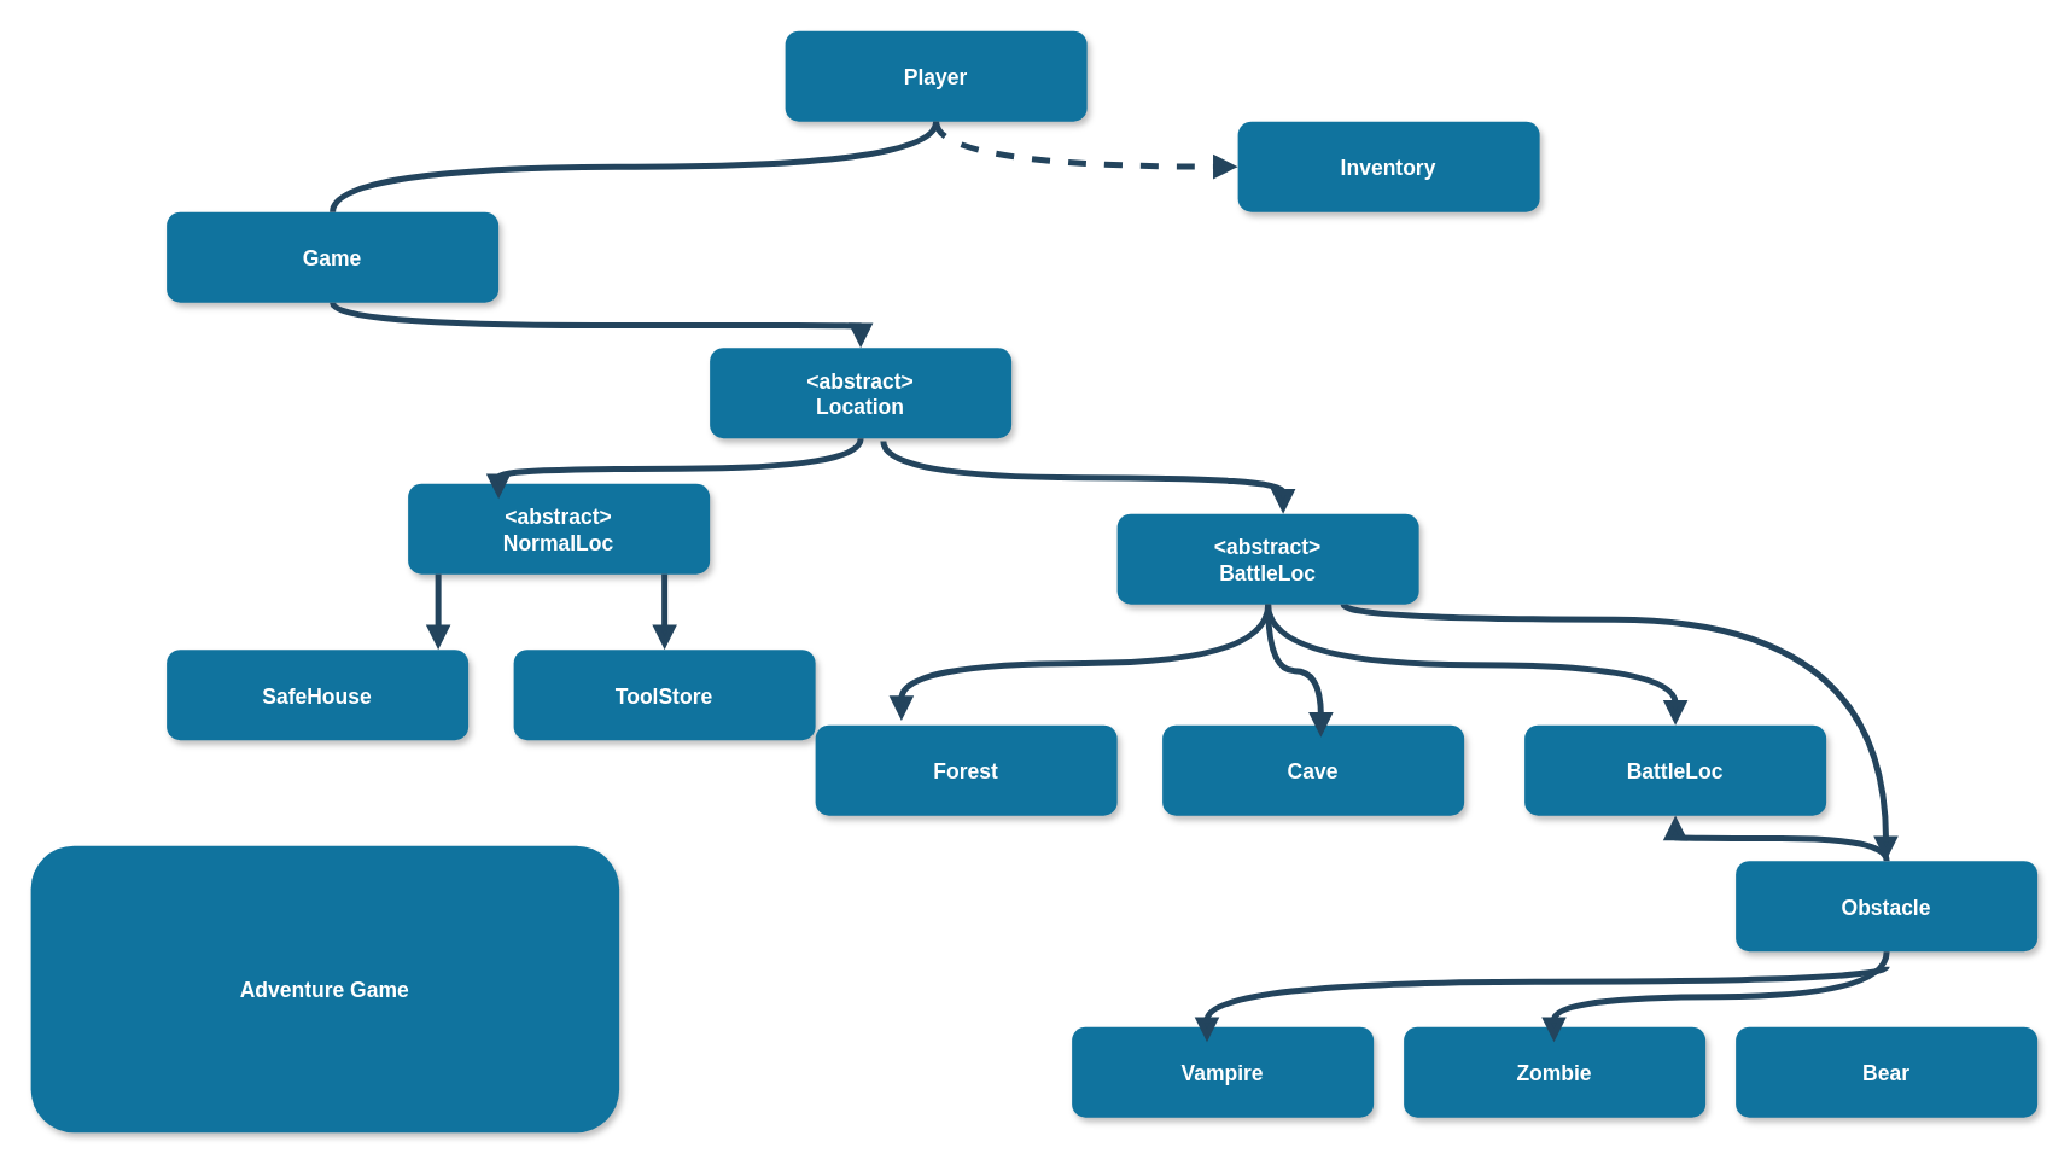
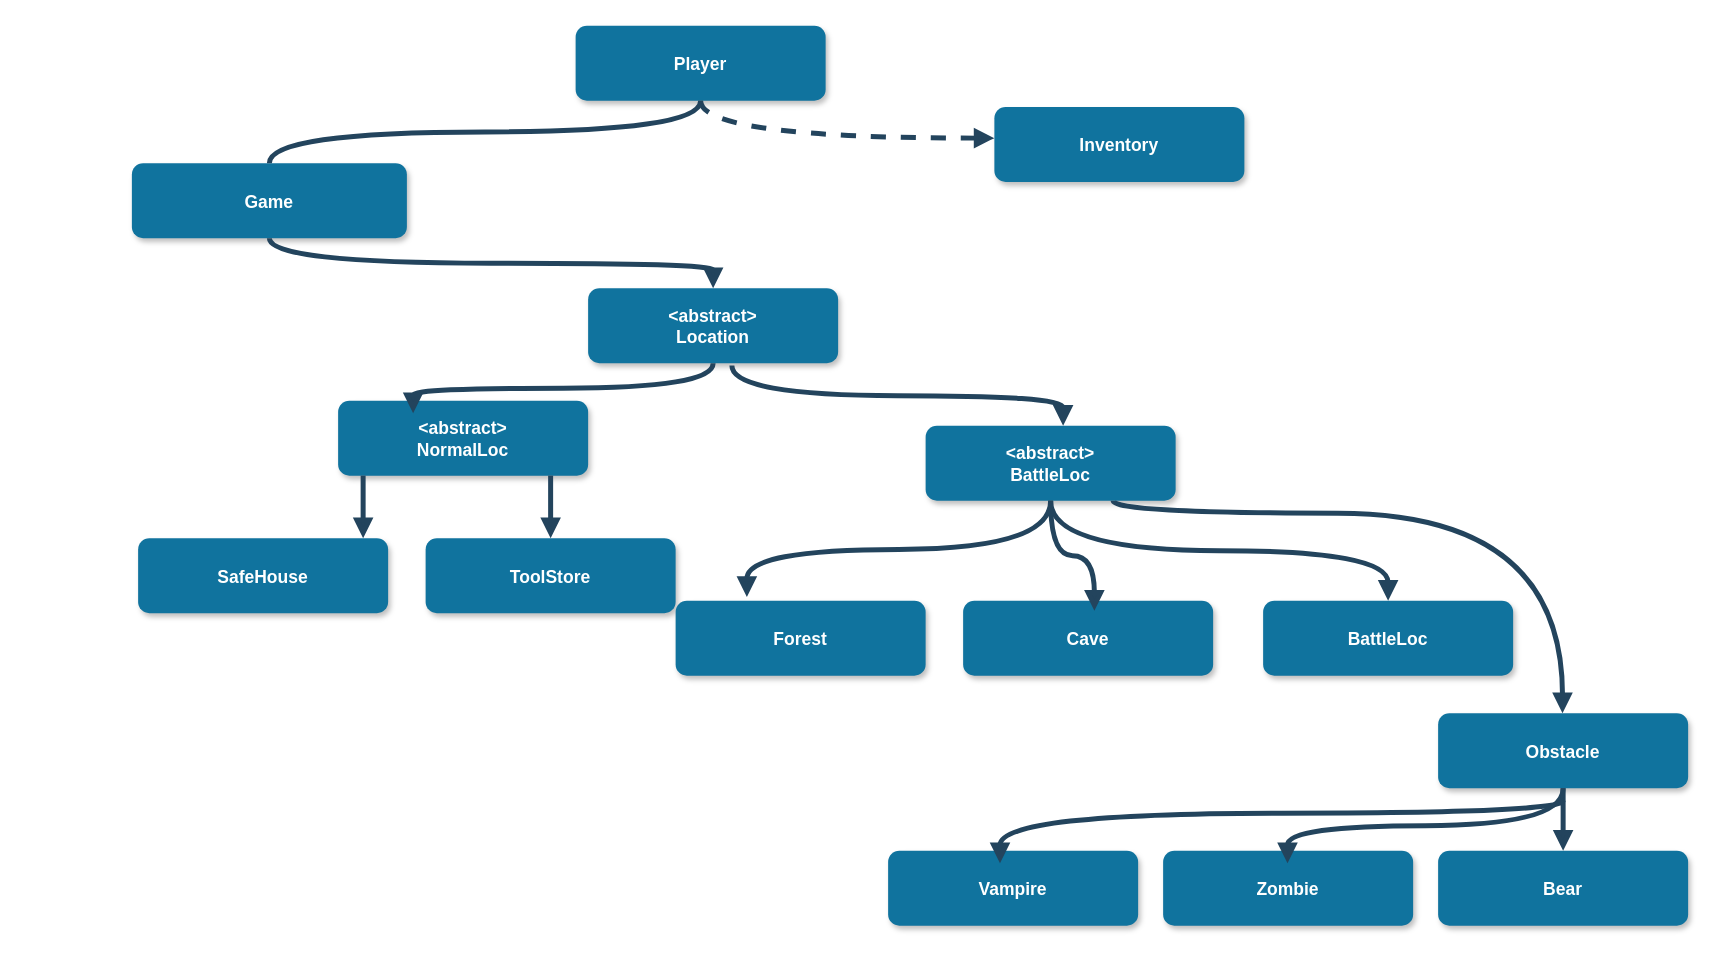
  <mxCell id="0" />
  <mxCell id="1" parent="0" />
- <mxCell id="2" value="Player" style="fillColor=#10739E;strokeColor=none;shadow=1;gradientColor=none;fontStyle=1;fontColor=#FFFFFF;fontSize=14;rounded=1;" parent="1" vertex="1"><mxGeometry x="520" y="20" width="200" height="60" as="geometry" /></mxCell>
- <mxCell id="3" value="Game" style="fillColor=#10739E;strokeColor=none;shadow=1;gradientColor=none;fontStyle=1;fontColor=#FFFFFF;fontSize=14;rounded=1;" parent="1" vertex="1"><mxGeometry x="110" y="140" width="220" height="60" as="geometry" /></mxCell>
+ <mxCell id="2" value="Player" style="fillColor=#10739E;strokeColor=none;shadow=1;gradientColor=none;fontStyle=1;fontColor=#FFFFFF;fontSize=14;rounded=1;" parent="1" vertex="1"><mxGeometry x="460" y="20" width="200" height="60" as="geometry" /></mxCell>
+ <mxCell id="3" value="Game" style="fillColor=#10739E;strokeColor=none;shadow=1;gradientColor=none;fontStyle=1;fontColor=#FFFFFF;fontSize=14;rounded=1;" parent="1" vertex="1"><mxGeometry x="105" y="130" width="220" height="60" as="geometry" /></mxCell>
  <mxCell id="4" value="&lt;abstract&gt;&#10;Location" style="fillColor=#10739E;strokeColor=none;shadow=1;gradientColor=none;fontStyle=1;fontColor=#FFFFFF;fontSize=14;rounded=1;" parent="1" vertex="1"><mxGeometry x="470" y="230" width="200" height="60" as="geometry" /></mxCell>
- <mxCell id="5" value="Inventory" style="fillColor=#10739E;strokeColor=none;shadow=1;gradientColor=none;fontStyle=1;fontColor=#FFFFFF;fontSize=14;rounded=1;" parent="1" vertex="1"><mxGeometry x="820" y="80" width="200" height="60" as="geometry" /></mxCell>
+ <mxCell id="5" value="Inventory" style="fillColor=#10739E;strokeColor=none;shadow=1;gradientColor=none;fontStyle=1;fontColor=#FFFFFF;fontSize=14;rounded=1;" parent="1" vertex="1"><mxGeometry x="795" y="85" width="200" height="60" as="geometry" /></mxCell>
  <mxCell id="6" value="&lt;abstract&gt;&#10;NormalLoc" style="fillColor=#10739E;strokeColor=none;shadow=1;gradientColor=none;fontStyle=1;fontColor=#FFFFFF;fontSize=14;rounded=1;" parent="1" vertex="1"><mxGeometry x="270" y="320" width="200" height="60" as="geometry" /></mxCell>
  <mxCell id="7" value="SafeHouse" style="fillColor=#10739E;strokeColor=none;shadow=1;gradientColor=none;fontStyle=1;fontColor=#FFFFFF;fontSize=14;rounded=1;" parent="1" vertex="1"><mxGeometry x="110" y="430" width="200" height="60" as="geometry" /></mxCell>
  <mxCell id="8" value="ToolStore" style="fillColor=#10739E;strokeColor=none;shadow=1;gradientColor=none;fontStyle=1;fontColor=#FFFFFF;fontSize=14;rounded=1;" parent="1" vertex="1"><mxGeometry x="340" y="430" width="200" height="60" as="geometry" /></mxCell>
  <mxCell id="9" value="Obstacle" style="fillColor=#10739E;strokeColor=none;shadow=1;gradientColor=none;fontStyle=1;fontColor=#FFFFFF;fontSize=14;rounded=1;" parent="1" vertex="1"><mxGeometry x="1150" y="570" width="200" height="60" as="geometry" /></mxCell>
  <mxCell id="10" value="Bear" style="fillColor=#10739E;strokeColor=none;shadow=1;gradientColor=none;fontStyle=1;fontColor=#FFFFFF;fontSize=14;rounded=1;" parent="1" vertex="1"><mxGeometry x="1150" y="680" width="200" height="60" as="geometry" /></mxCell>
  <mxCell id="11" value="&lt;abstract&gt;&#10;BattleLoc" style="fillColor=#10739E;strokeColor=none;shadow=1;gradientColor=none;fontStyle=1;fontColor=#FFFFFF;fontSize=14;rounded=1;" parent="1" vertex="1"><mxGeometry x="740" y="340" width="200" height="60" as="geometry" /></mxCell>
  <mxCell id="12" value="BattleLoc" style="fillColor=#10739E;strokeColor=none;shadow=1;gradientColor=none;fontStyle=1;fontColor=#FFFFFF;fontSize=14;rounded=1;" parent="1" vertex="1"><mxGeometry x="1010" y="480" width="200" height="60" as="geometry" /></mxCell>
  <mxCell id="13" value="Cave" style="fillColor=#10739E;strokeColor=none;shadow=1;gradientColor=none;fontStyle=1;fontColor=#FFFFFF;fontSize=14;rounded=1;" parent="1" vertex="1"><mxGeometry x="770" y="480" width="200" height="60" as="geometry" /></mxCell>
  <mxCell id="14" value="Forest" style="fillColor=#10739E;strokeColor=none;shadow=1;gradientColor=none;fontStyle=1;fontColor=#FFFFFF;fontSize=14;rounded=1;" parent="1" vertex="1"><mxGeometry x="540" y="480" width="200" height="60" as="geometry" /></mxCell>
  <mxCell id="15" value="" style="edgeStyle=elbowEdgeStyle;elbow=vertical;strokeWidth=4;endArrow=none;endFill=1;fontStyle=1;strokeColor=#23445D;curved=1;" parent="1" source="2" target="3" edge="1"><mxGeometry x="22" y="165.5" width="100" height="100" as="geometry"><mxPoint x="-208" y="245.5" as="sourcePoint" /><mxPoint x="-108" y="145.5" as="targetPoint" /></mxGeometry></mxCell>
  <mxCell id="16" value="" style="edgeStyle=elbowEdgeStyle;elbow=vertical;strokeWidth=4;endArrow=block;endFill=1;fontStyle=1;strokeColor=#23445D;curved=1;" parent="1" source="3" target="4" edge="1"><mxGeometry x="22" y="165.5" width="100" height="100" as="geometry"><mxPoint x="-208" y="245.5" as="sourcePoint" /><mxPoint x="-108" y="145.5" as="targetPoint" /></mxGeometry></mxCell>
  <mxCell id="17" value="" style="edgeStyle=elbowEdgeStyle;elbow=vertical;strokeWidth=4;endArrow=block;endFill=1;fontStyle=1;dashed=1;strokeColor=#23445D;curved=1;" parent="1" source="2" target="5" edge="1"><mxGeometry x="22" y="165.5" width="100" height="100" as="geometry"><mxPoint x="-208" y="245.5" as="sourcePoint" /><mxPoint x="-108" y="145.5" as="targetPoint" /><Array as="points"><mxPoint x="820" y="110" /><mxPoint x="670" y="170" /><mxPoint x="832" y="275.5" /></Array></mxGeometry></mxCell>
- <mxCell id="18" value="" style="edgeStyle=elbowEdgeStyle;elbow=vertical;strokeWidth=4;endArrow=block;endFill=1;fontStyle=1;strokeColor=#23445D;curved=1;" parent="1" source="9" target="12" edge="1"><mxGeometry x="62" y="195.5" width="100" height="100" as="geometry"><mxPoint x="-168" y="275.5" as="sourcePoint" /><mxPoint x="-68" y="175.5" as="targetPoint" /></mxGeometry></mxCell>
+ <mxCell id="18" value="" style="edgeStyle=elbowEdgeStyle;elbow=vertical;strokeWidth=4;endArrow=block;endFill=1;fontStyle=1;strokeColor=#23445D;curved=1;" parent="1" source="9" target="10" edge="1"><mxGeometry x="62" y="195.5" width="100" height="100" as="geometry"><mxPoint x="-168" y="275.5" as="sourcePoint" /><mxPoint x="-68" y="175.5" as="targetPoint" /></mxGeometry></mxCell>
  <mxCell id="19" value="" style="edgeStyle=elbowEdgeStyle;elbow=vertical;strokeWidth=4;endArrow=block;endFill=1;fontStyle=1;strokeColor=#23445D;curved=1;" parent="1" source="11" target="12" edge="1"><mxGeometry x="62" y="165.5" width="100" height="100" as="geometry"><mxPoint x="-168" y="245.5" as="sourcePoint" /><mxPoint x="-68" y="145.5" as="targetPoint" /></mxGeometry></mxCell>
  <mxCell id="20" value="" style="edgeStyle=elbowEdgeStyle;elbow=vertical;strokeWidth=4;endArrow=block;endFill=1;fontStyle=1;strokeColor=#23445D;exitX=0.5;exitY=1;exitDx=0;exitDy=0;curved=1;" parent="1" source="4" edge="1"><mxGeometry x="132" y="355.5" width="100" height="100" as="geometry"><mxPoint x="670" y="270" as="sourcePoint" /><mxPoint x="330" y="330" as="targetPoint" /></mxGeometry></mxCell>
  <mxCell id="21" value="" style="edgeStyle=elbowEdgeStyle;elbow=vertical;strokeWidth=4;endArrow=block;endFill=1;fontStyle=1;strokeColor=#23445D;exitX=0.575;exitY=1.033;exitDx=0;exitDy=0;exitPerimeter=0;curved=1;" parent="1" source="4" edge="1"><mxGeometry x="302" y="275.5" width="100" height="100" as="geometry"><mxPoint x="500" y="310" as="sourcePoint" /><mxPoint x="850" y="340" as="targetPoint" /></mxGeometry></mxCell>
  <mxCell id="22" value="" style="edgeStyle=elbowEdgeStyle;elbow=vertical;strokeWidth=4;endArrow=block;endFill=1;fontStyle=1;strokeColor=#23445D;exitX=0.5;exitY=1;exitDx=0;exitDy=0;entryX=0.285;entryY=-0.05;entryDx=0;entryDy=0;entryPerimeter=0;curved=1;" parent="1" target="14" edge="1"><mxGeometry x="402" y="465.5" width="100" height="100" as="geometry"><mxPoint x="840" y="400" as="sourcePoint" /><mxPoint x="600" y="440" as="targetPoint" /></mxGeometry></mxCell>
  <mxCell id="23" value="" style="edgeStyle=elbowEdgeStyle;elbow=vertical;strokeWidth=4;endArrow=block;endFill=1;fontStyle=1;strokeColor=#23445D;curved=1;" parent="1" edge="1"><mxGeometry x="327" y="423.52" width="100" height="100" as="geometry"><mxPoint x="840" y="400" as="sourcePoint" /><mxPoint x="875" y="488.02" as="targetPoint" /></mxGeometry></mxCell>
  <mxCell id="24" value="" style="edgeStyle=elbowEdgeStyle;elbow=vertical;strokeWidth=4;endArrow=block;endFill=1;fontStyle=1;strokeColor=#23445D;exitX=0.75;exitY=1;exitDx=0;exitDy=0;curved=1;" parent="1" source="11" edge="1"><mxGeometry x="61.5" y="45.5" width="100" height="100" as="geometry"><mxPoint x="890" y="410" as="sourcePoint" /><mxPoint x="1249.5" y="570" as="targetPoint" /><Array as="points"><mxPoint x="1090" y="410" /></Array></mxGeometry></mxCell>
  <mxCell id="25" value="Zombie" style="fillColor=#10739E;strokeColor=none;shadow=1;gradientColor=none;fontStyle=1;fontColor=#FFFFFF;fontSize=14;rounded=1;" parent="1" vertex="1"><mxGeometry x="930" y="680" width="200" height="60" as="geometry" /></mxCell>
  <mxCell id="26" value="Vampire" style="fillColor=#10739E;strokeColor=none;shadow=1;gradientColor=none;fontStyle=1;fontColor=#FFFFFF;fontSize=14;rounded=1;" parent="1" vertex="1"><mxGeometry x="710" y="680" width="200" height="60" as="geometry" /></mxCell>
  <mxCell id="27" value="" style="edgeStyle=elbowEdgeStyle;elbow=vertical;strokeWidth=4;endArrow=block;endFill=1;fontStyle=1;strokeColor=#23445D;curved=1;" parent="1" source="9" edge="1"><mxGeometry x="-158.5" y="205.5" width="100" height="100" as="geometry"><mxPoint x="1029.5" y="640" as="sourcePoint" /><mxPoint x="1029.5" y="690" as="targetPoint" /></mxGeometry></mxCell>
  <mxCell id="28" value="" style="edgeStyle=elbowEdgeStyle;elbow=vertical;strokeWidth=4;endArrow=block;endFill=1;fontStyle=1;strokeColor=#23445D;curved=1;" parent="1" edge="1"><mxGeometry x="-388.5" y="205.5" width="100" height="100" as="geometry"><mxPoint x="1250" y="640" as="sourcePoint" /><mxPoint x="799.5" y="690" as="targetPoint" /><Array as="points"><mxPoint x="770" y="650" /></Array></mxGeometry></mxCell>
  <mxCell id="29" value="" style="edgeStyle=elbowEdgeStyle;elbow=vertical;strokeWidth=4;endArrow=block;endFill=1;fontStyle=1;strokeColor=#23445D;curved=1;" parent="1" edge="1"><mxGeometry x="-748" y="-54.5" width="100" height="100" as="geometry"><mxPoint x="440" y="380" as="sourcePoint" /><mxPoint x="440" y="430" as="targetPoint" /></mxGeometry></mxCell>
  <mxCell id="30" value="" style="edgeStyle=elbowEdgeStyle;elbow=vertical;strokeWidth=4;endArrow=block;endFill=1;fontStyle=1;strokeColor=#23445D;curved=1;" parent="1" edge="1"><mxGeometry x="-898" y="-54.5" width="100" height="100" as="geometry"><mxPoint x="290" y="380" as="sourcePoint" /><mxPoint x="290" y="430" as="targetPoint" /><Array as="points"><mxPoint x="180" y="390" /></Array></mxGeometry></mxCell>
- <mxCell id="31" value="Adventure Game" style="fillColor=#10739E;strokeColor=none;shadow=1;gradientColor=none;fontStyle=1;fontColor=#FFFFFF;fontSize=14;rounded=1;" parent="1" vertex="1"><mxGeometry x="20" y="560" width="390" height="190" as="geometry" /></mxCell>
